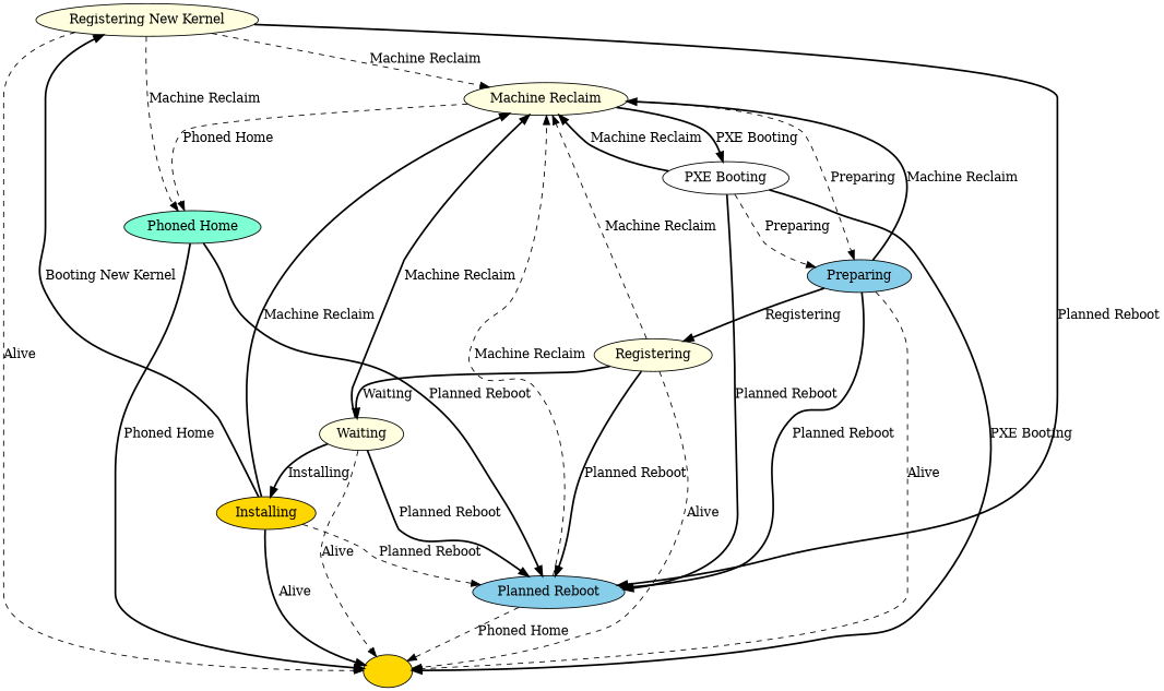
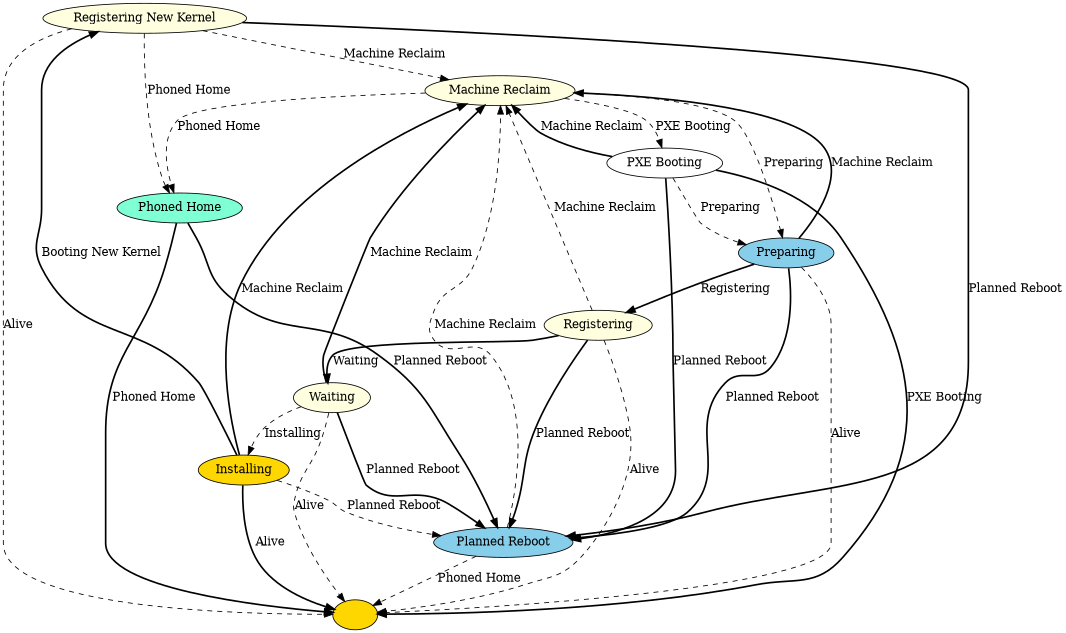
  digraph {
    node [fillcolor=lightyellow style=filled]
    edge [style=bold]
    n1 [label="Registering New Kernel"]
    "" [fillcolor=gold]
    "Machine Reclaim"
    "Phoned Home" [fillcolor=aquamarine]
    "Planned Reboot" [fillcolor=skyblue]
    "PXE Booting" [fillcolor=white]
    Preparing [fillcolor=skyblue]
    Registering
    Installing [fillcolor=gold]
    Waiting
    n1 -> "" [label=Alive style=dashed]
    n1 -> "Machine Reclaim" [label="Machine Reclaim" style=dashed]
-   n1 -> "Phoned Home" [label="Machine Reclaim" style=dashed]
+   n1 -> "Phoned Home" [label="Phoned Home" style=dashed]
    n1 -> "Planned Reboot" [label="Planned Reboot"]
    "Machine Reclaim" -> "Phoned Home" [label="Phoned Home" style=dashed]
-   "Machine Reclaim" -> "PXE Booting" [label="PXE Booting"]
+   "Machine Reclaim" -> "PXE Booting" [label="PXE Booting" style=dashed]
    "Machine Reclaim" -> Preparing [label=Preparing style=dashed]
    "Phoned Home" -> "" [label="Phoned Home"]
    "Phoned Home" -> "Planned Reboot" [label="Planned Reboot"]
    "Planned Reboot" -> "" [label="Phoned Home" style=dashed]
    "Planned Reboot" -> "Machine Reclaim" [label="Machine Reclaim" style=dashed]
    "PXE Booting" -> "" [label="PXE Booting"]
    "PXE Booting" -> "Machine Reclaim" [label="Machine Reclaim"]
    "PXE Booting" -> "Planned Reboot" [label="Planned Reboot"]
    "PXE Booting" -> Preparing [label=Preparing style=dashed]
    Preparing -> "" [label=Alive style=dashed]
    Preparing -> "Machine Reclaim" [label="Machine Reclaim"]
    Preparing -> "Planned Reboot" [label="Planned Reboot"]
    Preparing -> Registering [label=Registering]
    Registering -> "" [label=Alive style=dashed]
    Registering -> "Machine Reclaim" [label="Machine Reclaim" style=dashed]
    Registering -> "Planned Reboot" [label="Planned Reboot"]
    Registering -> Waiting [label=Waiting]
    Installing -> n1 [label="Booting New Kernel"]
    Installing -> "" [label=Alive]
    Installing -> "Machine Reclaim" [label="Machine Reclaim"]
    Installing -> "Planned Reboot" [label="Planned Reboot" style=dashed]
    Waiting -> "" [label=Alive style=dashed]
    Waiting -> "Machine Reclaim" [label="Machine Reclaim"]
    Waiting -> "Planned Reboot" [label="Planned Reboot"]
-   Waiting -> Installing [label=Installing]
+   Waiting -> Installing [label=Installing style=dashed]
  }
